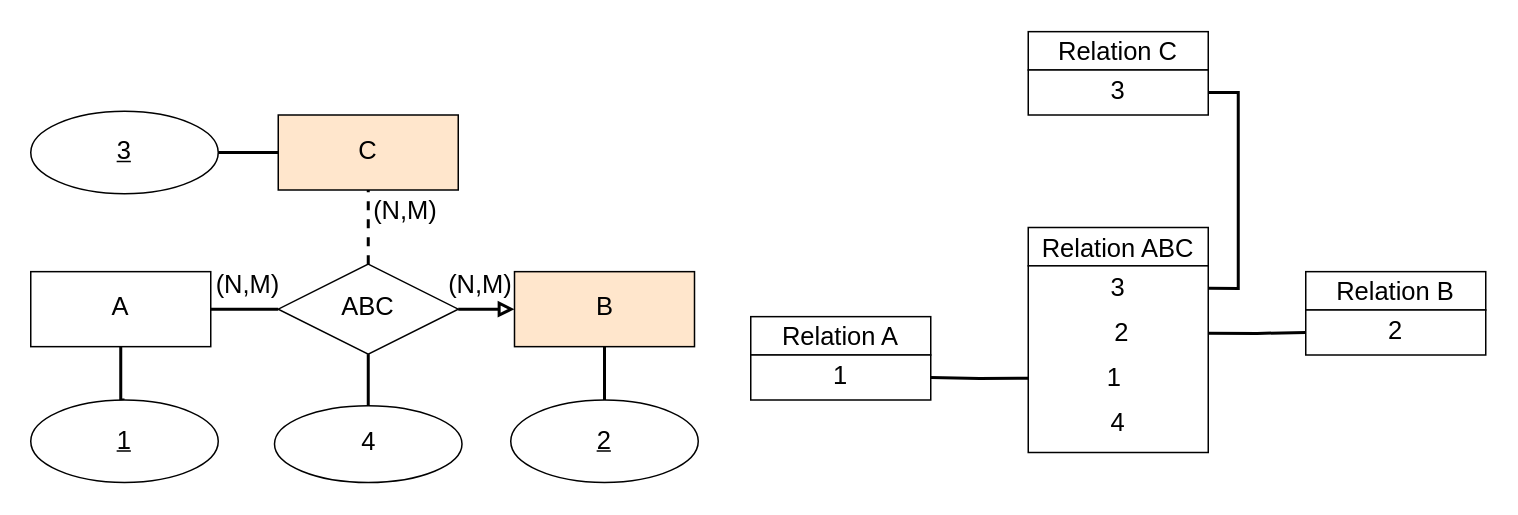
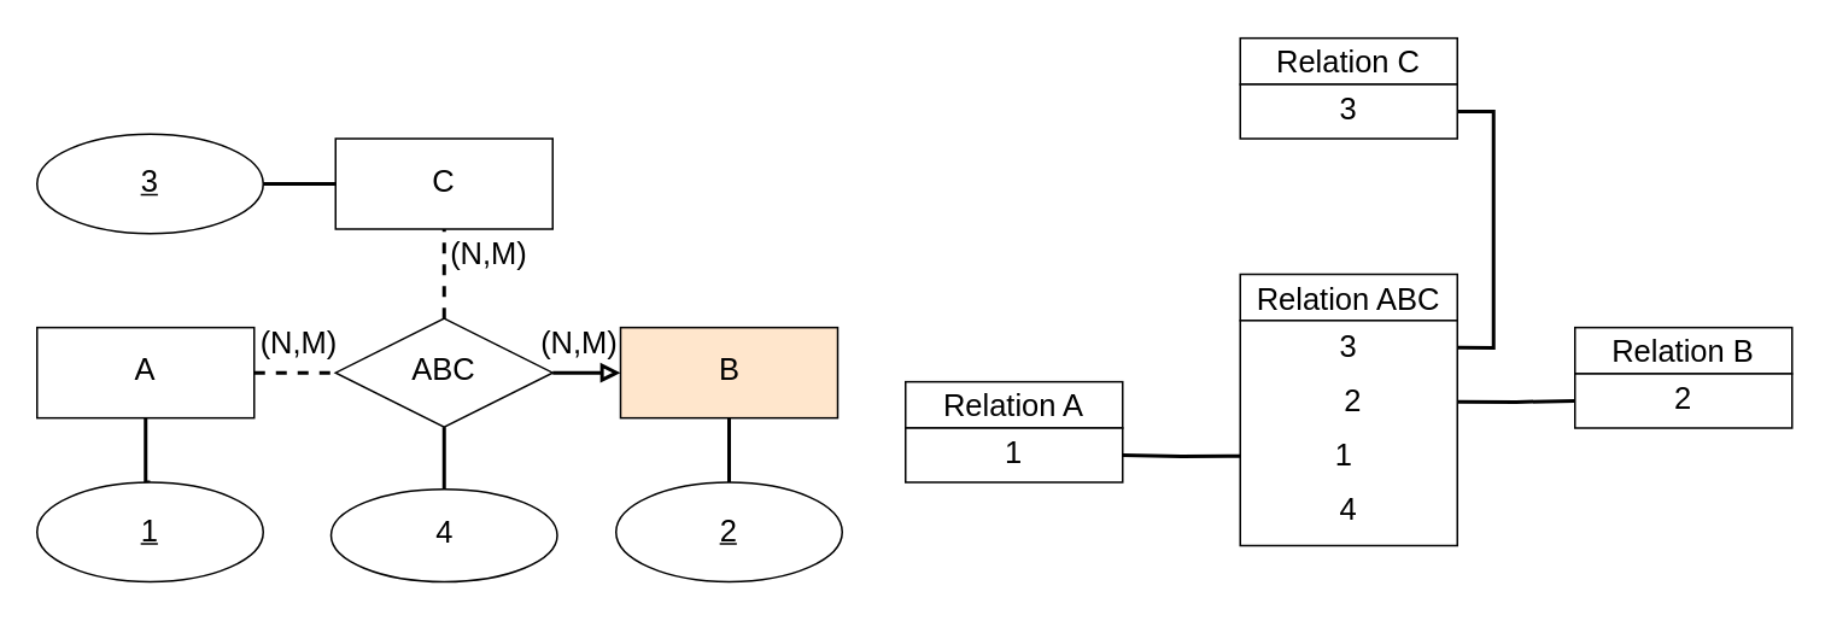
  <mxCell id="0" />
  <mxCell id="1" parent="0" />
- <mxCell id="2" style="edgeStyle=orthogonalEdgeStyle;rounded=0;orthogonalLoop=1;jettySize=auto;html=1;entryX=0;entryY=0.5;entryDx=0;entryDy=0;strokeWidth=2;endArrow=none;endFill=0;" parent="1" source="3" target="9" edge="1"><mxGeometry relative="1" as="geometry" /></mxCell>
+ <mxCell id="2" style="edgeStyle=orthogonalEdgeStyle;rounded=0;orthogonalLoop=1;jettySize=auto;html=1;entryX=0;entryY=0.5;entryDx=0;entryDy=0;strokeWidth=2;endArrow=none;endFill=0;dashed=1;" parent="1" source="3" target="9" edge="1"><mxGeometry relative="1" as="geometry" /></mxCell>
  <mxCell id="3" value="A" style="whiteSpace=wrap;html=1;align=center;fontSize=17;" parent="1" vertex="1"><mxGeometry x="20" y="180.44" width="120" height="50" as="geometry" /></mxCell>
  <mxCell id="4" style="edgeStyle=orthogonalEdgeStyle;rounded=0;orthogonalLoop=1;jettySize=auto;html=1;exitX=0.5;exitY=0;exitDx=0;exitDy=0;entryX=0.5;entryY=1;entryDx=0;entryDy=0;endArrow=none;endFill=0;strokeWidth=2;" parent="1" source="5" target="3" edge="1"><mxGeometry relative="1" as="geometry" /></mxCell>
  <mxCell id="5" value="1" style="ellipse;whiteSpace=wrap;html=1;align=center;fontStyle=4;fontSize=17;" parent="1" vertex="1"><mxGeometry x="20" y="266" width="125" height="55" as="geometry" /></mxCell>
- <mxCell id="6" value="C" style="whiteSpace=wrap;html=1;align=center;fontSize=17;fillColor=#ffe6cc;" parent="1" vertex="1"><mxGeometry x="185" y="76" width="120" height="50" as="geometry" /></mxCell>
+ <mxCell id="6" value="C" style="whiteSpace=wrap;html=1;align=center;fontSize=17;" parent="1" vertex="1"><mxGeometry x="185" y="76" width="120" height="50" as="geometry" /></mxCell>
  <mxCell id="7" style="edgeStyle=orthogonalEdgeStyle;rounded=0;orthogonalLoop=1;jettySize=auto;html=1;exitX=0.5;exitY=0;exitDx=0;exitDy=0;entryX=0.5;entryY=1;entryDx=0;entryDy=0;strokeWidth=2;endArrow=none;endFill=0;dashed=1;" parent="1" source="9" target="6" edge="1"><mxGeometry relative="1" as="geometry" /></mxCell>
  <mxCell id="8" style="edgeStyle=orthogonalEdgeStyle;rounded=0;orthogonalLoop=1;jettySize=auto;html=1;entryX=0;entryY=0.5;entryDx=0;entryDy=0;strokeWidth=2;endArrow=block;endFill=0;exitX=1;exitY=0.5;exitDx=0;exitDy=0;" parent="1" source="9" target="11" edge="1"><mxGeometry relative="1" as="geometry"><mxPoint x="305" y="166" as="sourcePoint" /></mxGeometry></mxCell>
  <mxCell id="9" value="ABC" style="shape=rhombus;perimeter=rhombusPerimeter;whiteSpace=wrap;html=1;align=center;fontSize=17;" parent="1" vertex="1"><mxGeometry x="185" y="175.44" width="120" height="60" as="geometry" /></mxCell>
  <mxCell id="10" style="edgeStyle=orthogonalEdgeStyle;rounded=0;orthogonalLoop=1;jettySize=auto;html=1;exitX=0.5;exitY=1;exitDx=0;exitDy=0;endArrow=none;endFill=0;strokeWidth=2;" parent="1" source="11" target="12" edge="1"><mxGeometry relative="1" as="geometry" /></mxCell>
  <mxCell id="11" value="B" style="whiteSpace=wrap;html=1;align=center;fontSize=17;fillColor=#ffe6cc;" parent="1" vertex="1"><mxGeometry x="342.5" y="180.44" width="120" height="50" as="geometry" /></mxCell>
  <mxCell id="12" value="2" style="ellipse;whiteSpace=wrap;html=1;align=center;fontStyle=4;fontSize=17;" parent="1" vertex="1"><mxGeometry x="340" y="266" width="125" height="55" as="geometry" /></mxCell>
  <mxCell id="13" style="edgeStyle=none;rounded=0;orthogonalLoop=1;jettySize=auto;html=1;exitX=0.5;exitY=0;exitDx=0;exitDy=0;entryX=0.5;entryY=1;entryDx=0;entryDy=0;fontSize=14;startArrow=none;startFill=0;endArrow=none;endFill=0;strokeColor=#000000;strokeWidth=2;" parent="1" source="14" target="9" edge="1"><mxGeometry relative="1" as="geometry" /></mxCell>
  <mxCell id="14" value="4" style="ellipse;whiteSpace=wrap;html=1;align=center;fontSize=17;" parent="1" vertex="1"><mxGeometry x="182.5" y="269.75" width="125" height="51.25" as="geometry" /></mxCell>
  <mxCell id="15" style="edgeStyle=orthogonalEdgeStyle;rounded=0;orthogonalLoop=1;jettySize=auto;html=1;exitX=1;exitY=0.5;exitDx=0;exitDy=0;entryX=0;entryY=0.5;entryDx=0;entryDy=0;endArrow=none;endFill=0;strokeWidth=2;" parent="1" source="16" target="6" edge="1"><mxGeometry relative="1" as="geometry"><Array as="points"><mxPoint x="170" y="101" /><mxPoint x="170" y="101" /></Array></mxGeometry></mxCell>
  <mxCell id="16" value="3" style="ellipse;whiteSpace=wrap;html=1;align=center;fontStyle=4;fontSize=17;" parent="1" vertex="1"><mxGeometry x="20" y="73.5" width="125" height="55" as="geometry" /></mxCell>
  <mxCell id="17" value="&lt;font style=&quot;font-size: 17px&quot;&gt;(N,M)&lt;/font&gt;" style="text;html=1;strokeColor=none;fillColor=none;align=center;verticalAlign=middle;whiteSpace=wrap;rounded=0;" parent="1" vertex="1"><mxGeometry x="290" y="175.44" width="60" height="30" as="geometry" /></mxCell>
  <mxCell id="18" value="&lt;font style=&quot;font-size: 17px&quot;&gt;(N,M)&lt;/font&gt;" style="text;html=1;strokeColor=none;fillColor=none;align=center;verticalAlign=middle;whiteSpace=wrap;rounded=0;" parent="1" vertex="1"><mxGeometry x="240" y="126" width="60" height="30" as="geometry" /></mxCell>
  <mxCell id="19" value="&lt;font style=&quot;font-size: 17px&quot;&gt;(N,M)&lt;/font&gt;" style="text;html=1;strokeColor=none;fillColor=none;align=center;verticalAlign=middle;whiteSpace=wrap;rounded=0;" parent="1" vertex="1"><mxGeometry x="135" y="175.44" width="60" height="30" as="geometry" /></mxCell>
  <mxCell id="20" value="" style="rounded=0;whiteSpace=wrap;html=1;fontSize=16;" parent="1" vertex="1"><mxGeometry x="685" y="20.44" width="120" height="25.56" as="geometry" /></mxCell>
  <mxCell id="21" value="&lt;font style=&quot;font-size: 17px&quot;&gt;Relation C&lt;/font&gt;" style="text;html=1;strokeColor=none;fillColor=none;align=center;verticalAlign=middle;whiteSpace=wrap;rounded=0;" parent="1" vertex="1"><mxGeometry x="690" y="20.44" width="110" height="30" as="geometry" /></mxCell>
  <mxCell id="22" value="" style="rounded=0;whiteSpace=wrap;html=1;fontSize=16;" parent="1" vertex="1"><mxGeometry x="685" y="46" width="120" height="30" as="geometry" /></mxCell>
  <mxCell id="23" value="&lt;font style=&quot;font-size: 17px&quot;&gt;3&lt;/font&gt;" style="text;html=1;strokeColor=none;fillColor=none;align=center;verticalAlign=middle;whiteSpace=wrap;rounded=0;" parent="1" vertex="1"><mxGeometry x="685" y="46" width="120" height="30" as="geometry" /></mxCell>
  <mxCell id="24" value="" style="rounded=0;whiteSpace=wrap;html=1;fontSize=16;" parent="1" vertex="1"><mxGeometry x="500" y="210.44" width="120" height="25.56" as="geometry" /></mxCell>
  <mxCell id="25" value="&lt;font style=&quot;font-size: 17px&quot;&gt;Relation A&lt;/font&gt;" style="text;html=1;strokeColor=none;fillColor=none;align=center;verticalAlign=middle;whiteSpace=wrap;rounded=0;" parent="1" vertex="1"><mxGeometry x="505" y="210.44" width="110" height="30" as="geometry" /></mxCell>
  <mxCell id="26" value="" style="rounded=0;whiteSpace=wrap;html=1;fontSize=16;" parent="1" vertex="1"><mxGeometry x="500" y="236" width="120" height="30" as="geometry" /></mxCell>
  <mxCell id="27" value="&lt;font style=&quot;font-size: 17px&quot;&gt;1&lt;/font&gt;" style="text;html=1;strokeColor=none;fillColor=none;align=center;verticalAlign=middle;whiteSpace=wrap;rounded=0;" parent="1" vertex="1"><mxGeometry x="500" y="236" width="120" height="30" as="geometry" /></mxCell>
  <mxCell id="28" value="" style="rounded=0;whiteSpace=wrap;html=1;fontSize=16;" parent="1" vertex="1"><mxGeometry x="870" y="180.44" width="120" height="25.56" as="geometry" /></mxCell>
  <mxCell id="29" value="&lt;font style=&quot;font-size: 17px&quot;&gt;Relation B&lt;/font&gt;" style="text;html=1;strokeColor=none;fillColor=none;align=center;verticalAlign=middle;whiteSpace=wrap;rounded=0;" parent="1" vertex="1"><mxGeometry x="875" y="180.44" width="110" height="30" as="geometry" /></mxCell>
  <mxCell id="30" value="" style="rounded=0;whiteSpace=wrap;html=1;fontSize=16;" parent="1" vertex="1"><mxGeometry x="870" y="206" width="120" height="30" as="geometry" /></mxCell>
  <mxCell id="31" value="&lt;font style=&quot;font-size: 17px&quot;&gt;2&lt;/font&gt;" style="text;html=1;strokeColor=none;fillColor=none;align=center;verticalAlign=middle;whiteSpace=wrap;rounded=0;" parent="1" vertex="1"><mxGeometry x="870" y="206" width="120" height="30" as="geometry" /></mxCell>
  <mxCell id="32" value="" style="rounded=0;whiteSpace=wrap;html=1;fontSize=16;" parent="1" vertex="1"><mxGeometry x="685" y="151" width="120" height="25.56" as="geometry" /></mxCell>
  <mxCell id="33" value="&lt;font style=&quot;font-size: 17px&quot;&gt;Relation ABC&lt;/font&gt;" style="text;html=1;strokeColor=none;fillColor=none;align=center;verticalAlign=middle;whiteSpace=wrap;rounded=0;" parent="1" vertex="1"><mxGeometry x="690" y="151" width="110" height="30" as="geometry" /></mxCell>
  <mxCell id="34" value="" style="rounded=0;whiteSpace=wrap;html=1;fontSize=16;" parent="1" vertex="1"><mxGeometry x="685" y="176.56" width="120" height="124.44" as="geometry" /></mxCell>
  <mxCell id="35" style="edgeStyle=orthogonalEdgeStyle;rounded=0;orthogonalLoop=1;jettySize=auto;html=1;exitX=0;exitY=0.5;exitDx=0;exitDy=0;entryX=1;entryY=0.5;entryDx=0;entryDy=0;fontSize=17;endArrow=none;endFill=0;strokeWidth=2;" parent="1" source="36" target="26" edge="1"><mxGeometry relative="1" as="geometry" /></mxCell>
  <mxCell id="36" value="&lt;font style=&quot;font-size: 17px&quot;&gt;1&lt;/font&gt;" style="text;html=1;strokeColor=none;fillColor=none;align=center;verticalAlign=middle;whiteSpace=wrap;rounded=0;" parent="1" vertex="1"><mxGeometry x="685" y="236.56" width="115" height="30" as="geometry" /></mxCell>
  <mxCell id="37" style="edgeStyle=orthogonalEdgeStyle;rounded=0;orthogonalLoop=1;jettySize=auto;html=1;exitX=1;exitY=0.5;exitDx=0;exitDy=0;entryX=0;entryY=0.5;entryDx=0;entryDy=0;fontSize=17;endArrow=none;endFill=0;strokeWidth=2;" parent="1" source="38" target="30" edge="1"><mxGeometry relative="1" as="geometry" /></mxCell>
  <mxCell id="38" value="&lt;font style=&quot;font-size: 17px&quot;&gt;2&lt;/font&gt;" style="text;html=1;strokeColor=none;fillColor=none;align=center;verticalAlign=middle;whiteSpace=wrap;rounded=0;" parent="1" vertex="1"><mxGeometry x="690" y="206.56" width="115" height="30" as="geometry" /></mxCell>
  <mxCell id="39" style="edgeStyle=orthogonalEdgeStyle;rounded=0;orthogonalLoop=1;jettySize=auto;html=1;exitX=1;exitY=0.5;exitDx=0;exitDy=0;entryX=1;entryY=0.5;entryDx=0;entryDy=0;fontSize=17;endArrow=none;endFill=0;strokeWidth=2;" parent="1" source="40" target="22" edge="1"><mxGeometry relative="1" as="geometry" /></mxCell>
  <mxCell id="40" value="&lt;font style=&quot;font-size: 17px&quot;&gt;3&lt;/font&gt;" style="text;html=1;strokeColor=none;fillColor=none;align=center;verticalAlign=middle;whiteSpace=wrap;rounded=0;" parent="1" vertex="1"><mxGeometry x="685" y="176.56" width="120" height="30" as="geometry" /></mxCell>
  <mxCell id="41" value="&lt;font style=&quot;font-size: 17px&quot;&gt;4&lt;/font&gt;" style="text;html=1;strokeColor=none;fillColor=none;align=center;verticalAlign=middle;whiteSpace=wrap;rounded=0;" parent="1" vertex="1"><mxGeometry x="685" y="266.56" width="120" height="30" as="geometry" /></mxCell>
